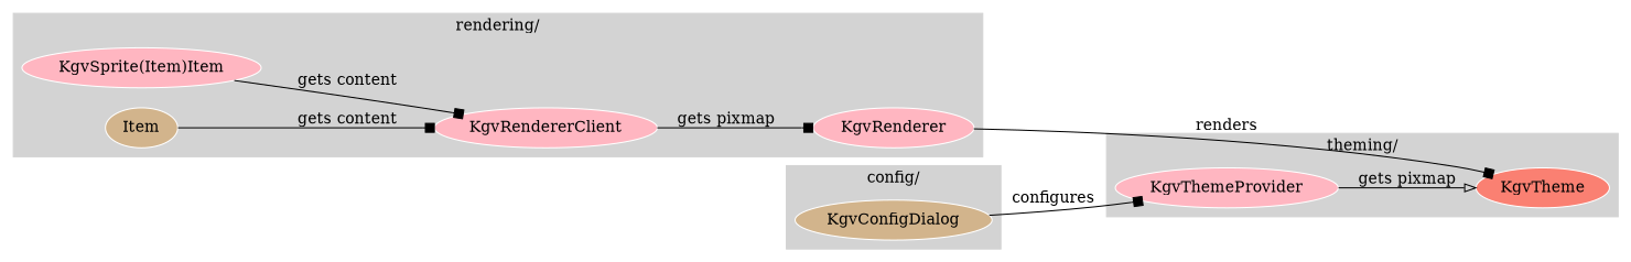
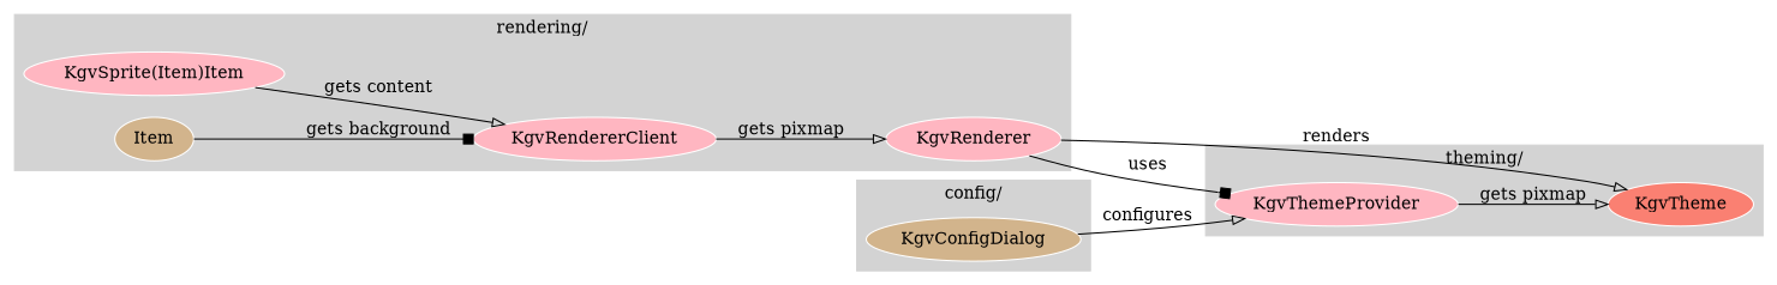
  digraph {
    rankdir=LR
    node [color=white fillcolor=lightpink style=filled]
    edge [arrowhead=onormal]
    KgvThemeProvider
    KgvTheme [fillcolor=salmon]
    KgvConfigDialog [fillcolor=tan]
    KgvRendererClient
    KgvRenderer
    n6 [label="KgvSprite(Item)Item"]
    n7 [fillcolor=tan label=Item]
    subgraph cluster_1 {
      color=lightgrey
      label="theming/"
      style=filled
      KgvThemeProvider
      KgvTheme
    }
    subgraph cluster_2 {
      color=lightgrey
      label="config/"
      style=filled
      KgvConfigDialog
    }
    subgraph cluster_3 {
      color=lightgrey
      label="rendering/"
      style=filled
      KgvRendererClient
      KgvRenderer
      n6
      n7
    }
    KgvThemeProvider -> KgvTheme [label="gets pixmap"]
-   KgvConfigDialog -> KgvThemeProvider [arrowhead=box label=configures]
-   KgvRendererClient -> KgvRenderer [arrowhead=box label="gets pixmap"]
-   KgvRenderer -> KgvTheme [arrowhead=box label=renders]
-   n6 -> KgvRendererClient [arrowhead=box label="gets content"]
-   n7 -> KgvRendererClient [arrowhead=box label="gets content"]
+   KgvConfigDialog -> KgvThemeProvider [label=configures]
+   KgvRendererClient -> KgvRenderer [label="gets pixmap"]
+   KgvRenderer -> KgvThemeProvider [arrowhead=box label=uses]
+   KgvRenderer -> KgvTheme [label=renders]
+   n6 -> KgvRendererClient [label="gets content"]
+   n7 -> KgvRendererClient [arrowhead=box label="gets background"]
  }
